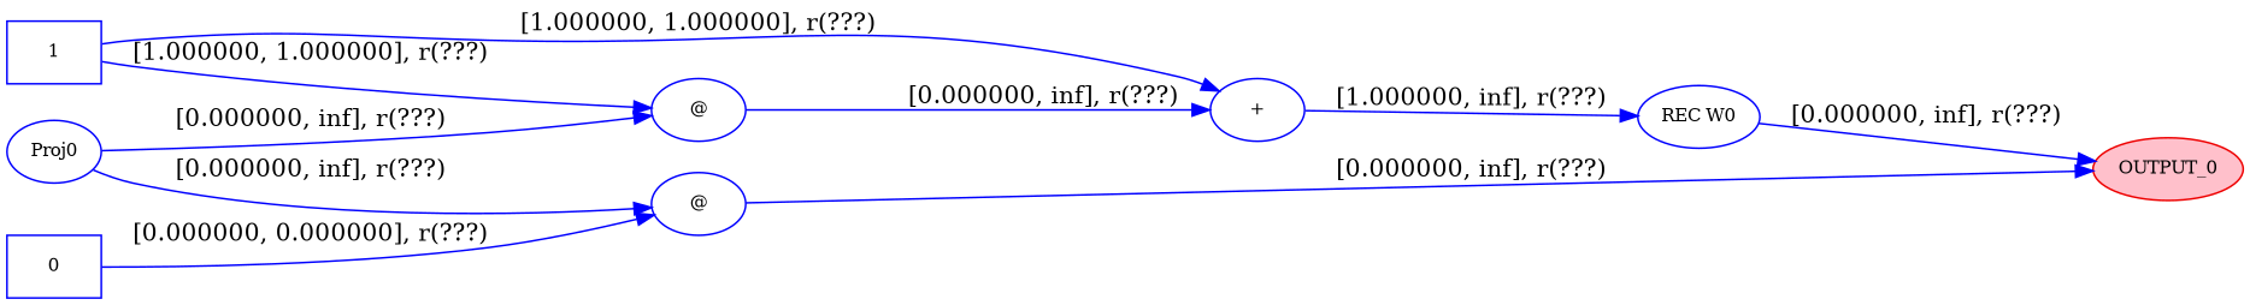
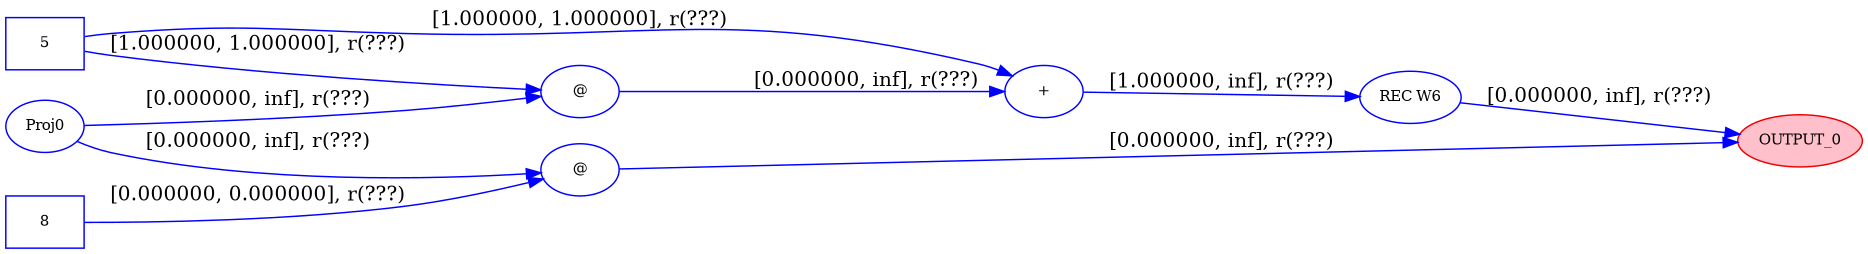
  strict digraph {
    rankdir=LR
    node [color=blue fontsize=10 shape=ellipse]
    edge [color=blue]
    n1 [label="@"]
    OUTPUT_0 [color=red2 fillcolor=pink style=filled shape=""]
    n3 [label=Proj0]
    n4 [label="@"]
    n5 [label="+"]
-   n6 [label="REC W0"]
-   n7 [label=1 shape=box]
-   n8 [label=0 shape=box]
+   n6 [label="REC W6"]
+   n7 [label=5 shape=box]
+   n8 [label=8 shape=box]
    n1 -> OUTPUT_0 [label="[0.000000, inf], r(???)"]
    n3 -> n1 [label="[0.000000, inf], r(???)"]
    n3 -> n4 [label="[0.000000, inf], r(???)"]
    n4 -> n5 [label="[0.000000, inf], r(???)"]
    n5 -> n6 [label="[1.000000, inf], r(???)"]
    n6 -> OUTPUT_0 [label="[0.000000, inf], r(???)"]
    n7 -> n4 [label="[1.000000, 1.000000], r(???)"]
    n7 -> n5 [label="[1.000000, 1.000000], r(???)"]
    n8 -> n1 [label="[0.000000, 0.000000], r(???)"]
  }
